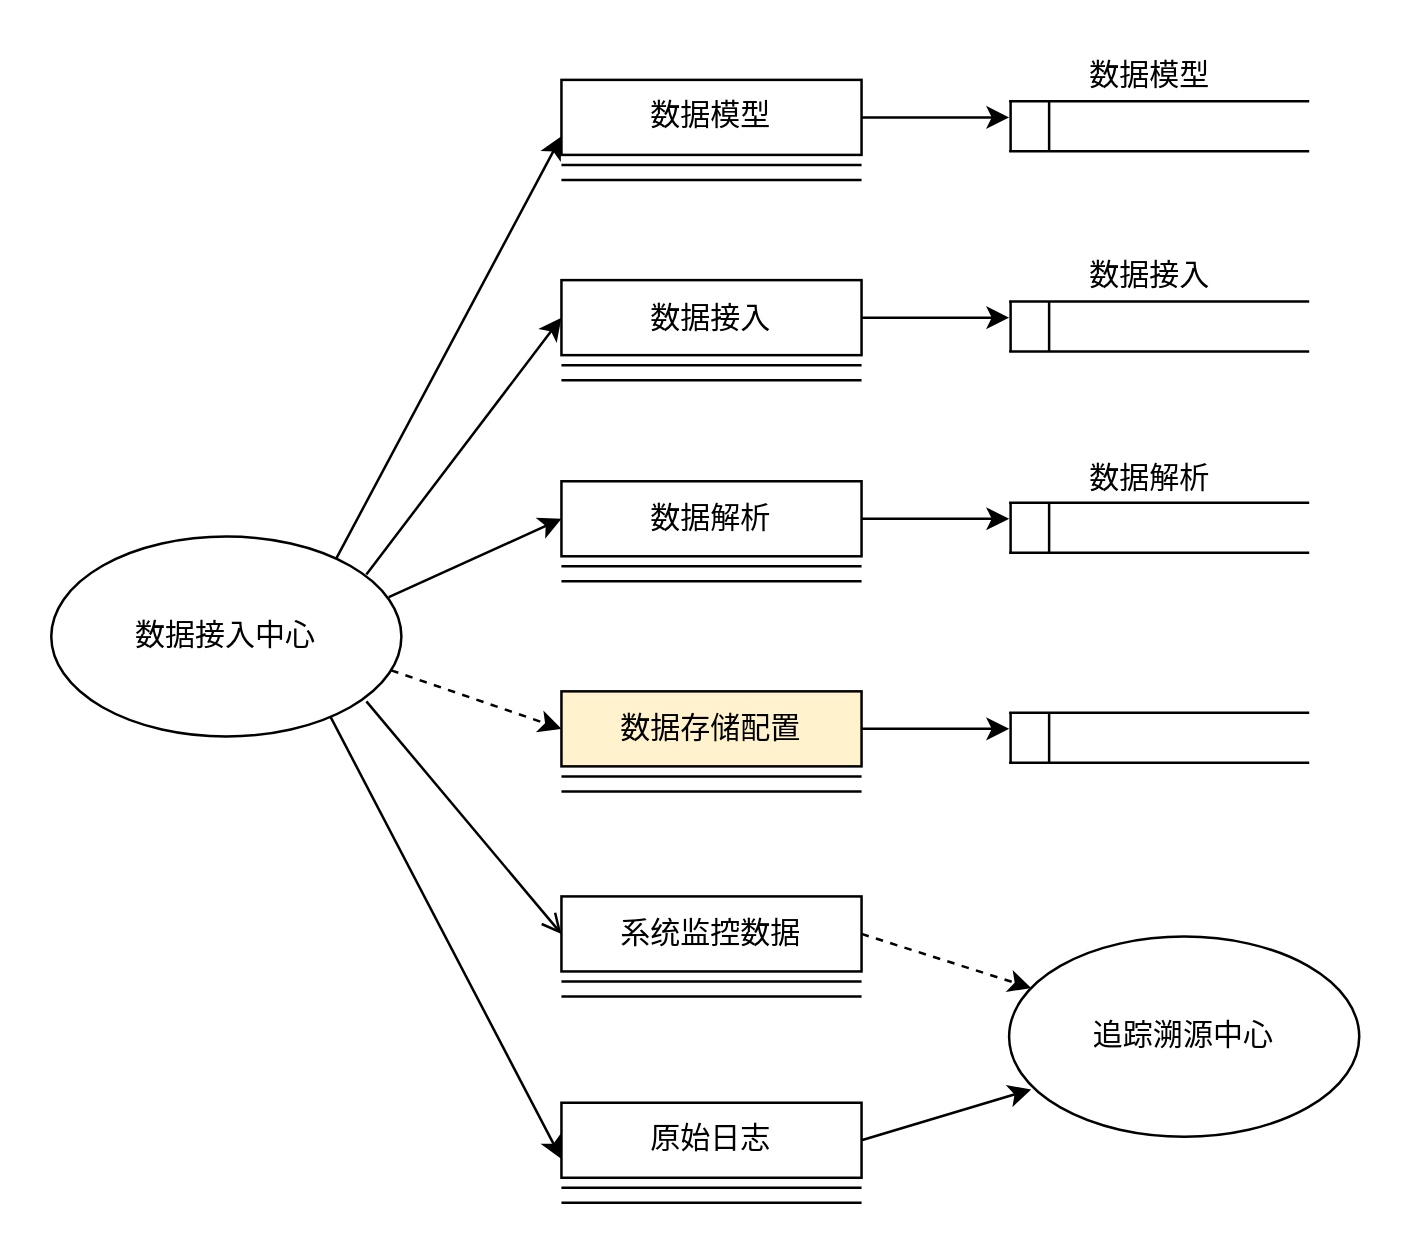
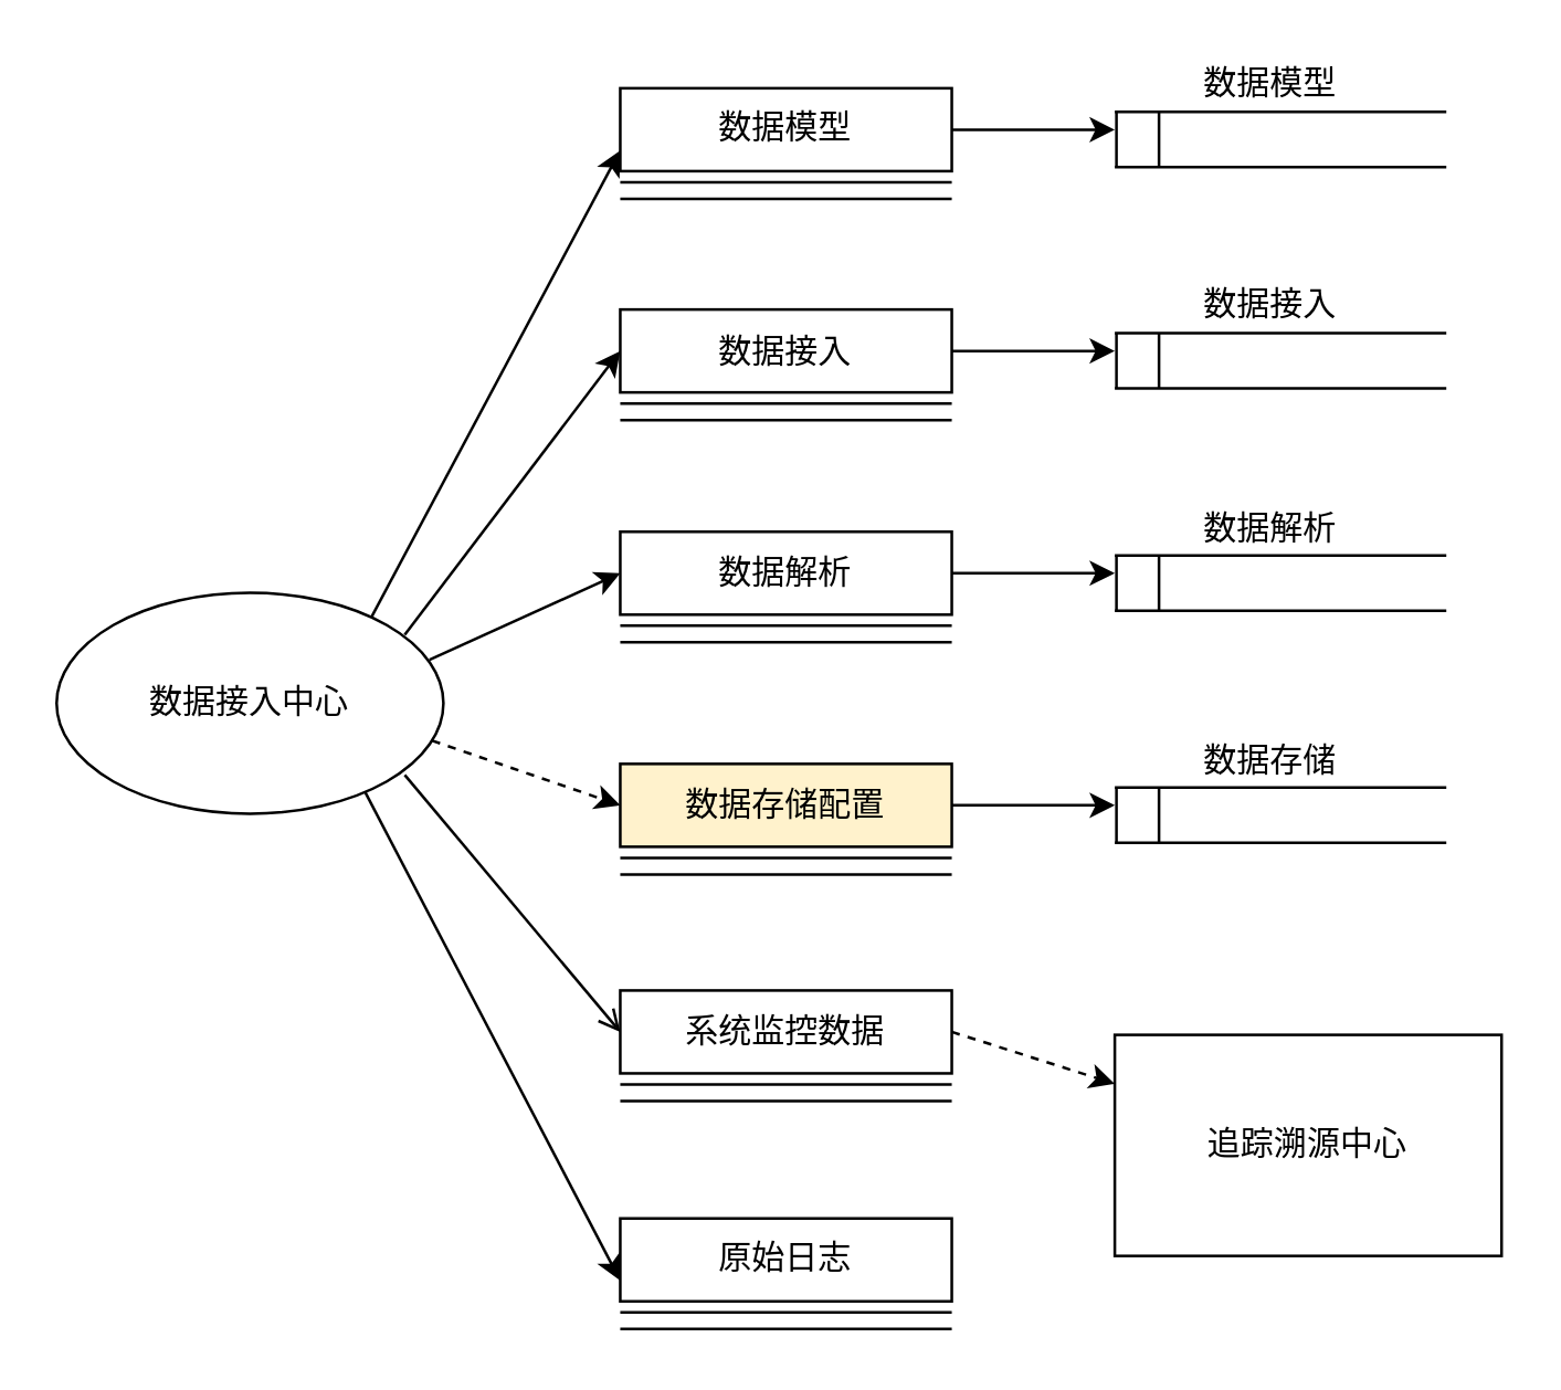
  <mxCell id="0" />
  <mxCell id="1" parent="0" />
  <mxCell id="2" style="edgeStyle=none;rounded=0;orthogonalLoop=1;jettySize=auto;html=1;exitX=0.9;exitY=0.19;exitDx=0;exitDy=0;entryX=0;entryY=0.5;entryDx=0;entryDy=0;exitPerimeter=0;" edge="1" parent="1" source="8" target="10"><mxGeometry relative="1" as="geometry" /></mxCell>
  <mxCell id="3" style="rounded=0;orthogonalLoop=1;jettySize=auto;html=1;exitX=0.964;exitY=0.303;exitDx=0;exitDy=0;entryX=0;entryY=0.5;entryDx=0;entryDy=0;exitPerimeter=0;" edge="1" parent="1" source="8" target="20"><mxGeometry relative="1" as="geometry" /></mxCell>
  <mxCell id="4" style="edgeStyle=none;rounded=0;orthogonalLoop=1;jettySize=auto;html=1;exitX=0.971;exitY=0.669;exitDx=0;exitDy=0;entryX=0;entryY=0.5;entryDx=0;entryDy=0;exitPerimeter=0;dashed=1;" edge="1" parent="1" source="8" target="30"><mxGeometry relative="1" as="geometry" /></mxCell>
  <mxCell id="5" style="edgeStyle=none;rounded=0;orthogonalLoop=1;jettySize=auto;html=1;exitX=0.9;exitY=0.824;exitDx=0;exitDy=0;entryX=0;entryY=0.5;entryDx=0;entryDy=0;exitPerimeter=0;endArrow=open;" edge="1" parent="1" source="8" target="40"><mxGeometry relative="1" as="geometry" /></mxCell>
  <mxCell id="6" style="edgeStyle=none;rounded=0;orthogonalLoop=1;jettySize=auto;html=1;entryX=0;entryY=0.75;entryDx=0;entryDy=0;exitX=0.81;exitY=0.123;exitDx=0;exitDy=0;exitPerimeter=0;" edge="1" parent="1" source="8" target="44"><mxGeometry relative="1" as="geometry" /></mxCell>
  <mxCell id="7" style="edgeStyle=none;rounded=0;orthogonalLoop=1;jettySize=auto;html=1;exitX=0.798;exitY=0.903;exitDx=0;exitDy=0;entryX=0;entryY=0.75;entryDx=0;entryDy=0;exitPerimeter=0;" edge="1" parent="1" source="8" target="54"><mxGeometry relative="1" as="geometry" /></mxCell>
  <mxCell id="8" value="数据接入中心" style="ellipse;whiteSpace=wrap;html=1;" vertex="1" parent="1"><mxGeometry x="20" y="214" width="140" height="80" as="geometry" /></mxCell>
  <mxCell id="9" value="" style="edgeStyle=none;rounded=0;orthogonalLoop=1;jettySize=auto;html=1;exitX=1;exitY=0.5;exitDx=0;exitDy=0;" edge="1" parent="1" source="10"><mxGeometry relative="1" as="geometry"><mxPoint x="403" y="126.5" as="targetPoint" /></mxGeometry></mxCell>
  <mxCell id="10" value="数据接入" style="rounded=0;whiteSpace=wrap;html=1;" vertex="1" parent="1"><mxGeometry x="224" y="111.5" width="120" height="30" as="geometry" /></mxCell>
  <mxCell id="11" value="" style="endArrow=none;html=1;rounded=0;" edge="1" parent="1"><mxGeometry width="50" height="50" relative="1" as="geometry"><mxPoint x="224" y="145.5" as="sourcePoint" /><mxPoint x="344" y="145.5" as="targetPoint" /></mxGeometry></mxCell>
  <mxCell id="12" value="" style="endArrow=none;html=1;rounded=0;" edge="1" parent="1"><mxGeometry width="50" height="50" relative="1" as="geometry"><mxPoint x="224" y="151.5" as="sourcePoint" /><mxPoint x="344" y="151.5" as="targetPoint" /></mxGeometry></mxCell>
  <mxCell id="13" value="数据接入" style="text;html=1;align=center;verticalAlign=middle;resizable=0;points=[];autosize=1;strokeColor=none;fillColor=none;" vertex="1" parent="1"><mxGeometry x="429" y="100.07" width="60" height="20" as="geometry" /></mxCell>
  <mxCell id="14" value="" style="group" vertex="1" connectable="0" parent="1"><mxGeometry x="403" y="120.07" width="120" height="20" as="geometry" /></mxCell>
  <mxCell id="15" value="" style="endArrow=none;html=1;rounded=0;" edge="1" parent="14"><mxGeometry width="50" height="50" relative="1" as="geometry"><mxPoint x="0.6" y="20" as="sourcePoint" /><mxPoint x="0.6" as="targetPoint" /></mxGeometry></mxCell>
  <mxCell id="16" value="" style="endArrow=none;html=1;rounded=0;" edge="1" parent="14"><mxGeometry width="50" height="50" relative="1" as="geometry"><mxPoint x="120" y="20" as="sourcePoint" /><mxPoint y="20" as="targetPoint" /></mxGeometry></mxCell>
  <mxCell id="17" value="" style="endArrow=none;html=1;rounded=0;" edge="1" parent="14"><mxGeometry width="50" height="50" relative="1" as="geometry"><mxPoint x="120" as="sourcePoint" /><mxPoint as="targetPoint" /></mxGeometry></mxCell>
  <mxCell id="18" value="" style="endArrow=none;html=1;rounded=0;" edge="1" parent="14"><mxGeometry width="50" height="50" relative="1" as="geometry"><mxPoint x="16.0" y="20" as="sourcePoint" /><mxPoint x="16.0" as="targetPoint" /></mxGeometry></mxCell>
  <mxCell id="19" value="" style="edgeStyle=none;rounded=0;orthogonalLoop=1;jettySize=auto;html=1;exitX=1;exitY=0.5;exitDx=0;exitDy=0;" edge="1" parent="1" source="20"><mxGeometry relative="1" as="geometry"><mxPoint x="403" y="206.93" as="targetPoint" /></mxGeometry></mxCell>
  <mxCell id="20" value="数据解析" style="rounded=0;whiteSpace=wrap;html=1;" vertex="1" parent="1"><mxGeometry x="224" y="191.93" width="120" height="30" as="geometry" /></mxCell>
  <mxCell id="21" value="" style="endArrow=none;html=1;rounded=0;" edge="1" parent="1"><mxGeometry width="50" height="50" relative="1" as="geometry"><mxPoint x="224" y="225.93" as="sourcePoint" /><mxPoint x="344" y="225.93" as="targetPoint" /></mxGeometry></mxCell>
  <mxCell id="22" value="" style="endArrow=none;html=1;rounded=0;" edge="1" parent="1"><mxGeometry width="50" height="50" relative="1" as="geometry"><mxPoint x="224" y="231.93" as="sourcePoint" /><mxPoint x="344" y="231.93" as="targetPoint" /></mxGeometry></mxCell>
  <mxCell id="23" value="数据解析" style="text;html=1;align=center;verticalAlign=middle;resizable=0;points=[];autosize=1;strokeColor=none;fillColor=none;" vertex="1" parent="1"><mxGeometry x="429" y="180.5" width="60" height="20" as="geometry" /></mxCell>
  <mxCell id="24" value="" style="group" vertex="1" connectable="0" parent="1"><mxGeometry x="403" y="200.5" width="120" height="20" as="geometry" /></mxCell>
  <mxCell id="25" value="" style="endArrow=none;html=1;rounded=0;" edge="1" parent="24"><mxGeometry width="50" height="50" relative="1" as="geometry"><mxPoint x="0.6" y="20" as="sourcePoint" /><mxPoint x="0.6" as="targetPoint" /></mxGeometry></mxCell>
  <mxCell id="26" value="" style="endArrow=none;html=1;rounded=0;" edge="1" parent="24"><mxGeometry width="50" height="50" relative="1" as="geometry"><mxPoint x="120" y="20" as="sourcePoint" /><mxPoint y="20" as="targetPoint" /></mxGeometry></mxCell>
  <mxCell id="27" value="" style="endArrow=none;html=1;rounded=0;" edge="1" parent="24"><mxGeometry width="50" height="50" relative="1" as="geometry"><mxPoint x="120" as="sourcePoint" /><mxPoint as="targetPoint" /></mxGeometry></mxCell>
  <mxCell id="28" value="" style="endArrow=none;html=1;rounded=0;" edge="1" parent="24"><mxGeometry width="50" height="50" relative="1" as="geometry"><mxPoint x="16.0" y="20" as="sourcePoint" /><mxPoint x="16.0" as="targetPoint" /></mxGeometry></mxCell>
  <mxCell id="29" value="" style="edgeStyle=none;rounded=0;orthogonalLoop=1;jettySize=auto;html=1;exitX=1;exitY=0.5;exitDx=0;exitDy=0;" edge="1" parent="1" source="30"><mxGeometry relative="1" as="geometry"><mxPoint x="403" y="290.93" as="targetPoint" /></mxGeometry></mxCell>
  <mxCell id="30" value="数据存储配置" style="rounded=0;whiteSpace=wrap;html=1;fillColor=#fff2cc;" vertex="1" parent="1"><mxGeometry x="224" y="275.93" width="120" height="30" as="geometry" /></mxCell>
  <mxCell id="31" value="" style="endArrow=none;html=1;rounded=0;" edge="1" parent="1"><mxGeometry width="50" height="50" relative="1" as="geometry"><mxPoint x="224" y="309.93" as="sourcePoint" /><mxPoint x="344" y="309.93" as="targetPoint" /></mxGeometry></mxCell>
  <mxCell id="32" value="" style="endArrow=none;html=1;rounded=0;" edge="1" parent="1"><mxGeometry width="50" height="50" relative="1" as="geometry"><mxPoint x="224" y="315.93" as="sourcePoint" /><mxPoint x="344" y="315.93" as="targetPoint" /></mxGeometry></mxCell>
+ <mxCell id="33" value="数据存储" style="text;html=1;align=center;verticalAlign=middle;resizable=0;points=[];autosize=1;strokeColor=none;fillColor=none;" vertex="1" parent="1"><mxGeometry x="429" y="264.5" width="60" height="20" as="geometry" /></mxCell>
  <mxCell id="34" value="" style="group" vertex="1" connectable="0" parent="1"><mxGeometry x="403" y="284.5" width="120" height="20" as="geometry" /></mxCell>
  <mxCell id="35" value="" style="endArrow=none;html=1;rounded=0;" edge="1" parent="34"><mxGeometry width="50" height="50" relative="1" as="geometry"><mxPoint x="0.6" y="20" as="sourcePoint" /><mxPoint x="0.6" as="targetPoint" /></mxGeometry></mxCell>
  <mxCell id="36" value="" style="endArrow=none;html=1;rounded=0;" edge="1" parent="34"><mxGeometry width="50" height="50" relative="1" as="geometry"><mxPoint x="120" y="20" as="sourcePoint" /><mxPoint y="20" as="targetPoint" /></mxGeometry></mxCell>
  <mxCell id="37" value="" style="endArrow=none;html=1;rounded=0;" edge="1" parent="34"><mxGeometry width="50" height="50" relative="1" as="geometry"><mxPoint x="120" as="sourcePoint" /><mxPoint as="targetPoint" /></mxGeometry></mxCell>
  <mxCell id="38" value="" style="endArrow=none;html=1;rounded=0;" edge="1" parent="34"><mxGeometry width="50" height="50" relative="1" as="geometry"><mxPoint x="16.0" y="20" as="sourcePoint" /><mxPoint x="16.0" as="targetPoint" /></mxGeometry></mxCell>
  <mxCell id="39" style="rounded=0;orthogonalLoop=1;jettySize=auto;html=1;exitX=1;exitY=0.5;exitDx=0;exitDy=0;dashed=1;" edge="1" parent="1" source="40" target="57"><mxGeometry relative="1" as="geometry" /></mxCell>
  <mxCell id="40" value="系统监控数据" style="rounded=0;whiteSpace=wrap;html=1;" vertex="1" parent="1"><mxGeometry x="224" y="357.93" width="120" height="30" as="geometry" /></mxCell>
  <mxCell id="41" value="" style="endArrow=none;html=1;rounded=0;" edge="1" parent="1"><mxGeometry width="50" height="50" relative="1" as="geometry"><mxPoint x="224" y="391.93" as="sourcePoint" /><mxPoint x="344" y="391.93" as="targetPoint" /></mxGeometry></mxCell>
  <mxCell id="42" value="" style="endArrow=none;html=1;rounded=0;" edge="1" parent="1"><mxGeometry width="50" height="50" relative="1" as="geometry"><mxPoint x="224" y="397.93" as="sourcePoint" /><mxPoint x="344" y="397.93" as="targetPoint" /></mxGeometry></mxCell>
  <mxCell id="43" value="" style="edgeStyle=none;rounded=0;orthogonalLoop=1;jettySize=auto;html=1;exitX=1;exitY=0.5;exitDx=0;exitDy=0;" edge="1" parent="1" source="44"><mxGeometry relative="1" as="geometry"><mxPoint x="403" y="46.43" as="targetPoint" /></mxGeometry></mxCell>
  <mxCell id="44" value="数据模型" style="rounded=0;whiteSpace=wrap;html=1;" vertex="1" parent="1"><mxGeometry x="224" y="31.43" width="120" height="30" as="geometry" /></mxCell>
  <mxCell id="45" value="" style="endArrow=none;html=1;rounded=0;" edge="1" parent="1"><mxGeometry width="50" height="50" relative="1" as="geometry"><mxPoint x="224" y="65.43" as="sourcePoint" /><mxPoint x="344" y="65.43" as="targetPoint" /></mxGeometry></mxCell>
  <mxCell id="46" value="" style="endArrow=none;html=1;rounded=0;" edge="1" parent="1"><mxGeometry width="50" height="50" relative="1" as="geometry"><mxPoint x="224" y="71.43" as="sourcePoint" /><mxPoint x="344" y="71.43" as="targetPoint" /></mxGeometry></mxCell>
  <mxCell id="47" value="数据模型" style="text;html=1;align=center;verticalAlign=middle;resizable=0;points=[];autosize=1;strokeColor=none;fillColor=none;" vertex="1" parent="1"><mxGeometry x="429" y="20" width="60" height="20" as="geometry" /></mxCell>
  <mxCell id="48" value="" style="group" vertex="1" connectable="0" parent="1"><mxGeometry x="403" y="40" width="120" height="20" as="geometry" /></mxCell>
  <mxCell id="49" value="" style="endArrow=none;html=1;rounded=0;" edge="1" parent="48"><mxGeometry width="50" height="50" relative="1" as="geometry"><mxPoint x="0.6" y="20" as="sourcePoint" /><mxPoint x="0.6" as="targetPoint" /></mxGeometry></mxCell>
  <mxCell id="50" value="" style="endArrow=none;html=1;rounded=0;" edge="1" parent="48"><mxGeometry width="50" height="50" relative="1" as="geometry"><mxPoint x="120" y="20" as="sourcePoint" /><mxPoint y="20" as="targetPoint" /></mxGeometry></mxCell>
  <mxCell id="51" value="" style="endArrow=none;html=1;rounded=0;" edge="1" parent="48"><mxGeometry width="50" height="50" relative="1" as="geometry"><mxPoint x="120" as="sourcePoint" /><mxPoint as="targetPoint" /></mxGeometry></mxCell>
  <mxCell id="52" value="" style="endArrow=none;html=1;rounded=0;" edge="1" parent="48"><mxGeometry width="50" height="50" relative="1" as="geometry"><mxPoint x="16.0" y="20" as="sourcePoint" /><mxPoint x="16.0" as="targetPoint" /></mxGeometry></mxCell>
- <mxCell id="53" style="edgeStyle=none;rounded=0;orthogonalLoop=1;jettySize=auto;html=1;exitX=1;exitY=0.5;exitDx=0;exitDy=0;entryX=0.063;entryY=0.764;entryDx=0;entryDy=0;entryPerimeter=0;" edge="1" parent="1" source="54" target="57"><mxGeometry relative="1" as="geometry" /></mxCell>
  <mxCell id="54" value="原始日志" style="rounded=0;whiteSpace=wrap;html=1;" vertex="1" parent="1"><mxGeometry x="224" y="440.43" width="120" height="30" as="geometry" /></mxCell>
  <mxCell id="55" value="" style="endArrow=none;html=1;rounded=0;" edge="1" parent="1"><mxGeometry width="50" height="50" relative="1" as="geometry"><mxPoint x="224" y="474.43" as="sourcePoint" /><mxPoint x="344" y="474.43" as="targetPoint" /></mxGeometry></mxCell>
  <mxCell id="56" value="" style="endArrow=none;html=1;rounded=0;" edge="1" parent="1"><mxGeometry width="50" height="50" relative="1" as="geometry"><mxPoint x="224" y="480.43" as="sourcePoint" /><mxPoint x="344" y="480.43" as="targetPoint" /></mxGeometry></mxCell>
- <mxCell id="57" value="追踪溯源中心" style="ellipse;whiteSpace=wrap;html=1;" vertex="1" parent="1"><mxGeometry x="403" y="374" width="140" height="80" as="geometry" /></mxCell>
+ <mxCell id="57" value="追踪溯源中心" style="whiteSpace=wrap;html=1;rounded=0;" vertex="1" parent="1"><mxGeometry x="403" y="374" width="140" height="80" as="geometry" /></mxCell>
